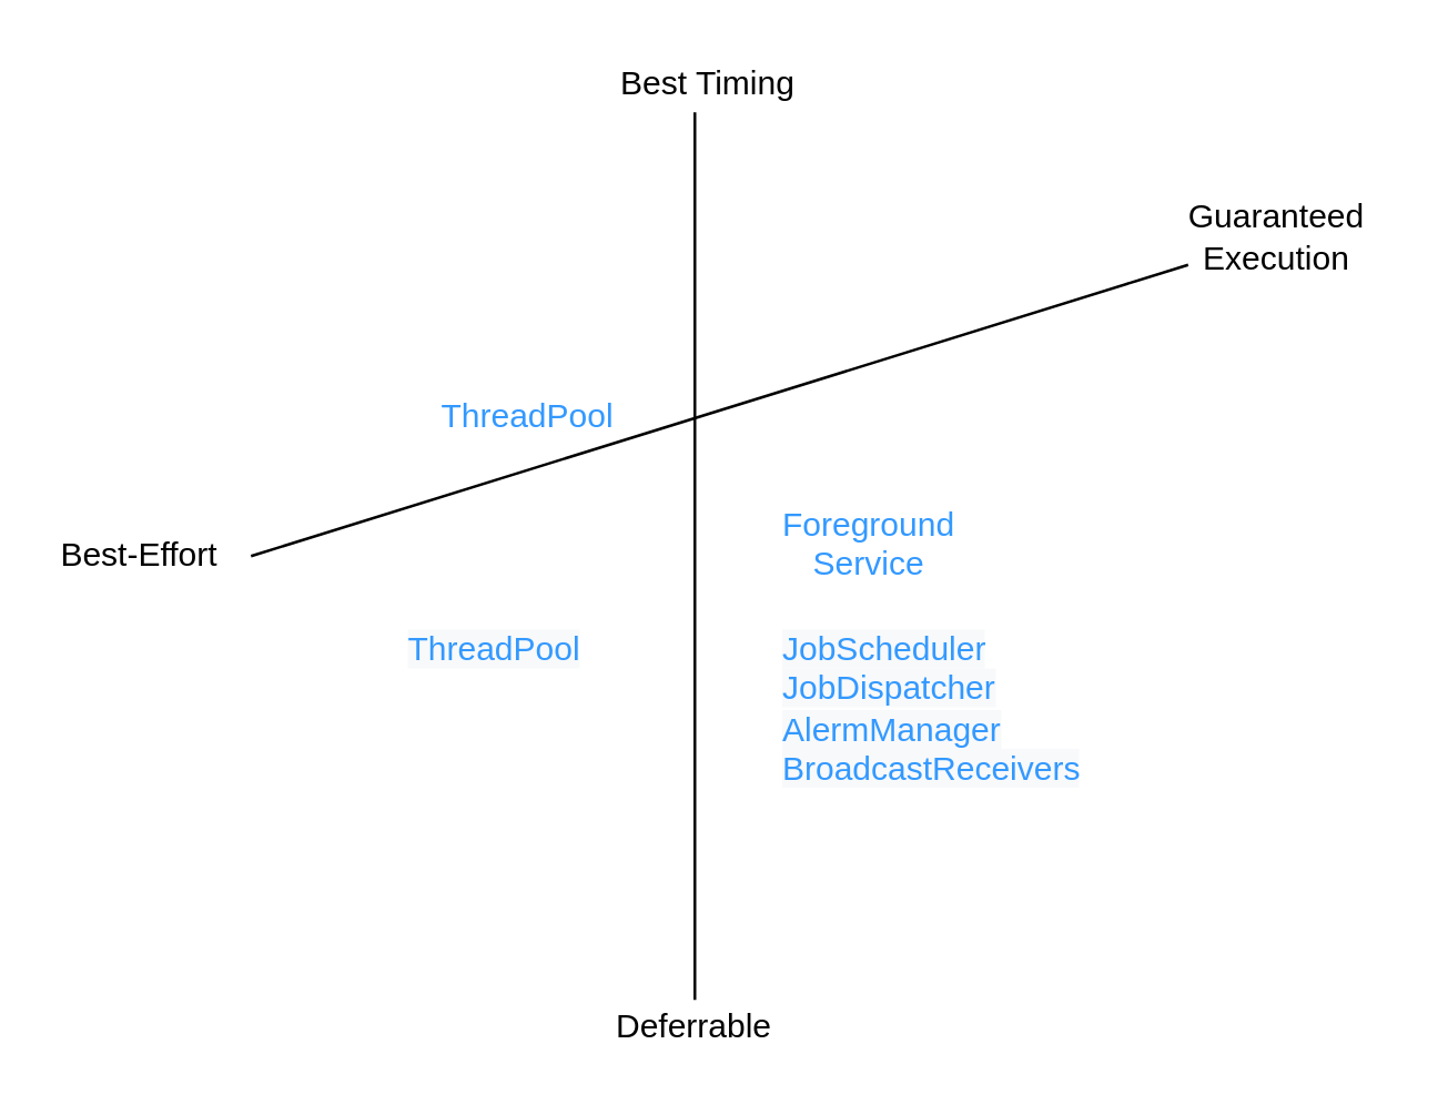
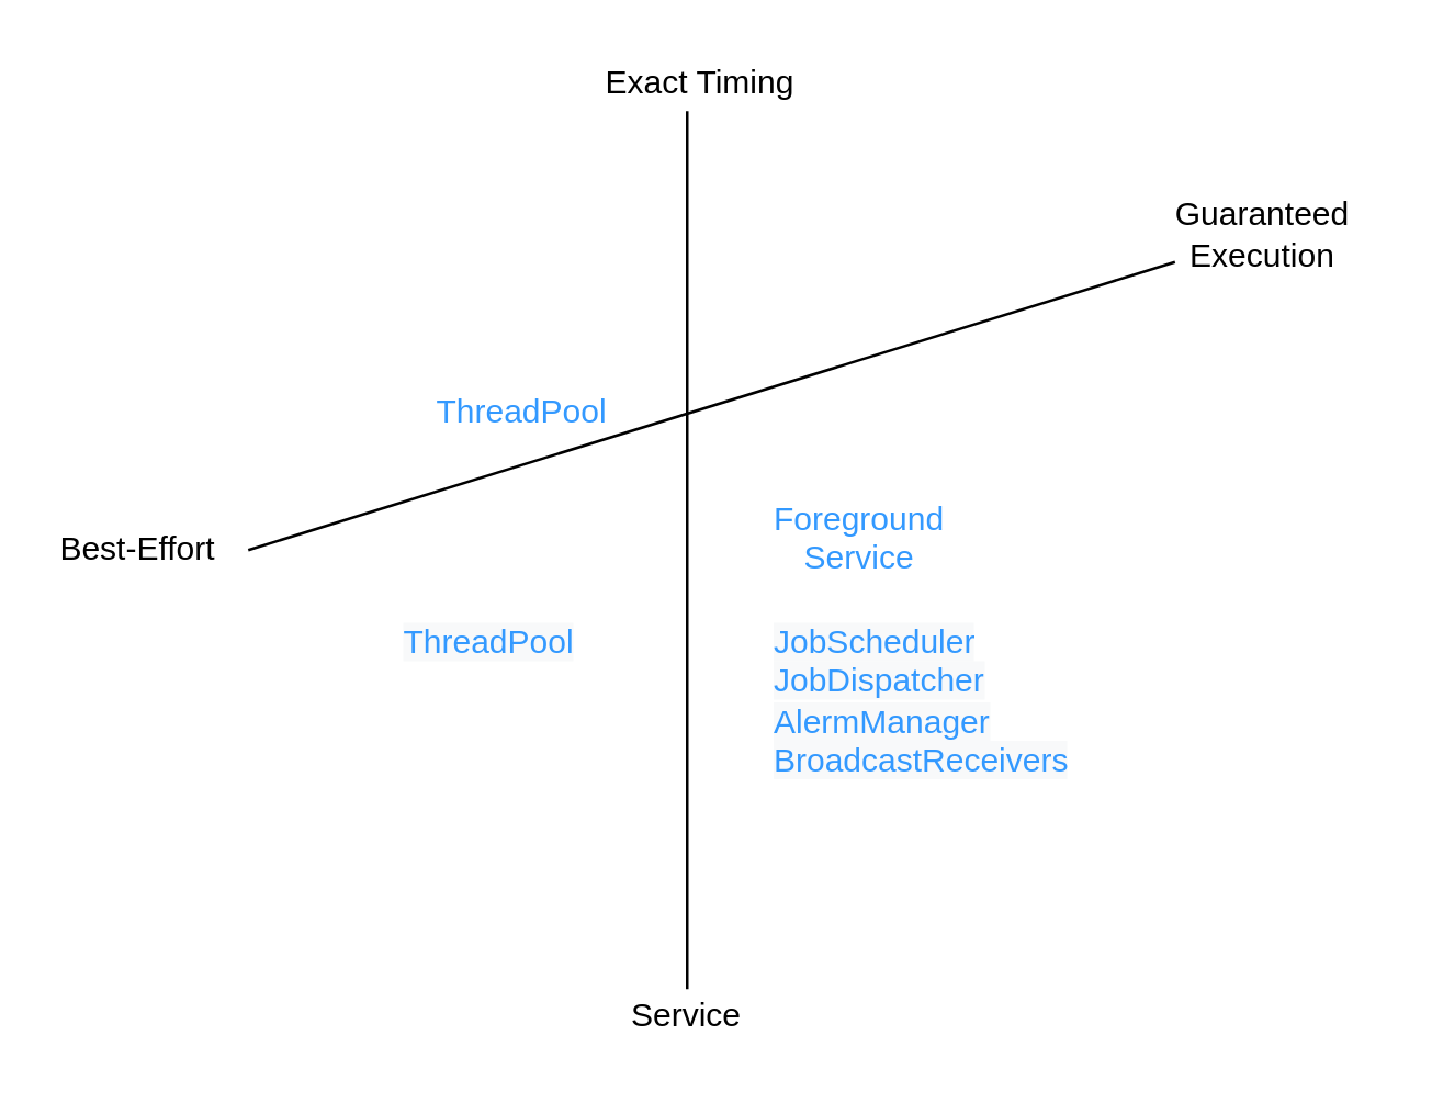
  <mxCell id="0" />
  <mxCell id="1" parent="0" />
  <mxCell id="2" value="" style="endArrow=none;html=1;" edge="1" parent="1" target="4"><mxGeometry width="50" height="50" relative="1" as="geometry"><mxPoint x="90" y="200" as="sourcePoint" /><mxPoint x="410" y="200" as="targetPoint" /></mxGeometry></mxCell>
  <mxCell id="3" value="" style="endArrow=none;html=1;" edge="1" parent="1"><mxGeometry width="50" height="50" relative="1" as="geometry"><mxPoint x="250" y="360" as="sourcePoint" /><mxPoint x="250" y="40" as="targetPoint" /></mxGeometry></mxCell>
  <mxCell id="4" value="Guaranteed&lt;br&gt;Execution" style="text;html=1;strokeColor=none;fillColor=none;align=center;verticalAlign=middle;whiteSpace=wrap;rounded=0;" vertex="1" parent="1"><mxGeometry x="420" y="75" width="80" height="20" as="geometry" /></mxCell>
  <mxCell id="5" value="Best-Effort" style="text;html=1;strokeColor=none;fillColor=none;align=center;verticalAlign=middle;whiteSpace=wrap;rounded=0;" vertex="1" parent="1"><mxGeometry x="20" y="190" width="60" height="20" as="geometry" /></mxCell>
- <mxCell id="6" value="Best Timing" style="text;html=1;strokeColor=none;fillColor=none;align=center;verticalAlign=middle;whiteSpace=wrap;rounded=0;" vertex="1" parent="1"><mxGeometry x="210" y="20" width="90" height="20" as="geometry" /></mxCell>
- <mxCell id="7" value="Deferrable" style="text;html=1;strokeColor=none;fillColor=none;align=center;verticalAlign=middle;whiteSpace=wrap;rounded=0;" vertex="1" parent="1"><mxGeometry x="230" y="360" width="40" height="20" as="geometry" /></mxCell>
+ <mxCell id="6" value="Exact Timing" style="text;html=1;strokeColor=none;fillColor=none;align=center;verticalAlign=middle;whiteSpace=wrap;rounded=0;" vertex="1" parent="1"><mxGeometry x="210" y="20" width="90" height="20" as="geometry" /></mxCell>
+ <mxCell id="7" value="Service" style="text;html=1;strokeColor=none;fillColor=none;align=center;verticalAlign=middle;whiteSpace=wrap;rounded=0;" vertex="1" parent="1"><mxGeometry x="230" y="360" width="40" height="20" as="geometry" /></mxCell>
  <mxCell id="8" value="&lt;font color=&quot;#3399ff&quot;&gt;ThreadPool&lt;/font&gt;" style="text;html=1;fillColor=none;align=center;verticalAlign=middle;whiteSpace=wrap;rounded=0;strokeColor=#FFFFFF;" vertex="1" parent="1"><mxGeometry x="170" y="140" width="40" height="20" as="geometry" /></mxCell>
  <mxCell id="9" value="&lt;meta charset=&quot;utf-8&quot;&gt;&lt;span style=&quot;color: rgb(51, 153, 255); font-family: helvetica; font-size: 12px; font-style: normal; font-weight: 400; letter-spacing: normal; text-align: center; text-indent: 0px; text-transform: none; word-spacing: 0px; background-color: rgb(248, 249, 250); display: inline; float: none;&quot;&gt;ThreadPool&lt;/span&gt;" style="text;whiteSpace=wrap;html=1;" vertex="1" parent="1"><mxGeometry x="145" y="220" width="90" height="30" as="geometry" /></mxCell>
  <mxCell id="10" value="&lt;div style=&quot;text-align: center&quot;&gt;&lt;span&gt;&lt;font color=&quot;#3399ff&quot; face=&quot;helvetica&quot;&gt;Foreground&lt;/font&gt;&lt;/span&gt;&lt;/div&gt;&lt;div style=&quot;text-align: center&quot;&gt;&lt;span&gt;&lt;font color=&quot;#3399ff&quot; face=&quot;helvetica&quot;&gt;Service&lt;/font&gt;&lt;/span&gt;&lt;/div&gt;" style="text;whiteSpace=wrap;html=1;" vertex="1" parent="1"><mxGeometry x="280" y="175" width="90" height="30" as="geometry" /></mxCell>
  <mxCell id="11" value="&lt;span style=&quot;color: rgb(51 , 153 , 255) ; font-family: &amp;#34;helvetica&amp;#34; ; font-size: 12px ; font-style: normal ; font-weight: 400 ; letter-spacing: normal ; text-align: center ; text-indent: 0px ; text-transform: none ; word-spacing: 0px ; background-color: rgb(248 , 249 , 250) ; display: inline ; float: none&quot;&gt;JobScheduler&lt;br&gt;JobDispatcher&lt;br&gt;AlermManager&lt;br&gt;BroadcastReceivers&lt;br&gt;&lt;/span&gt;" style="text;whiteSpace=wrap;html=1;" vertex="1" parent="1"><mxGeometry x="280" y="220" width="90" height="30" as="geometry" /></mxCell>
